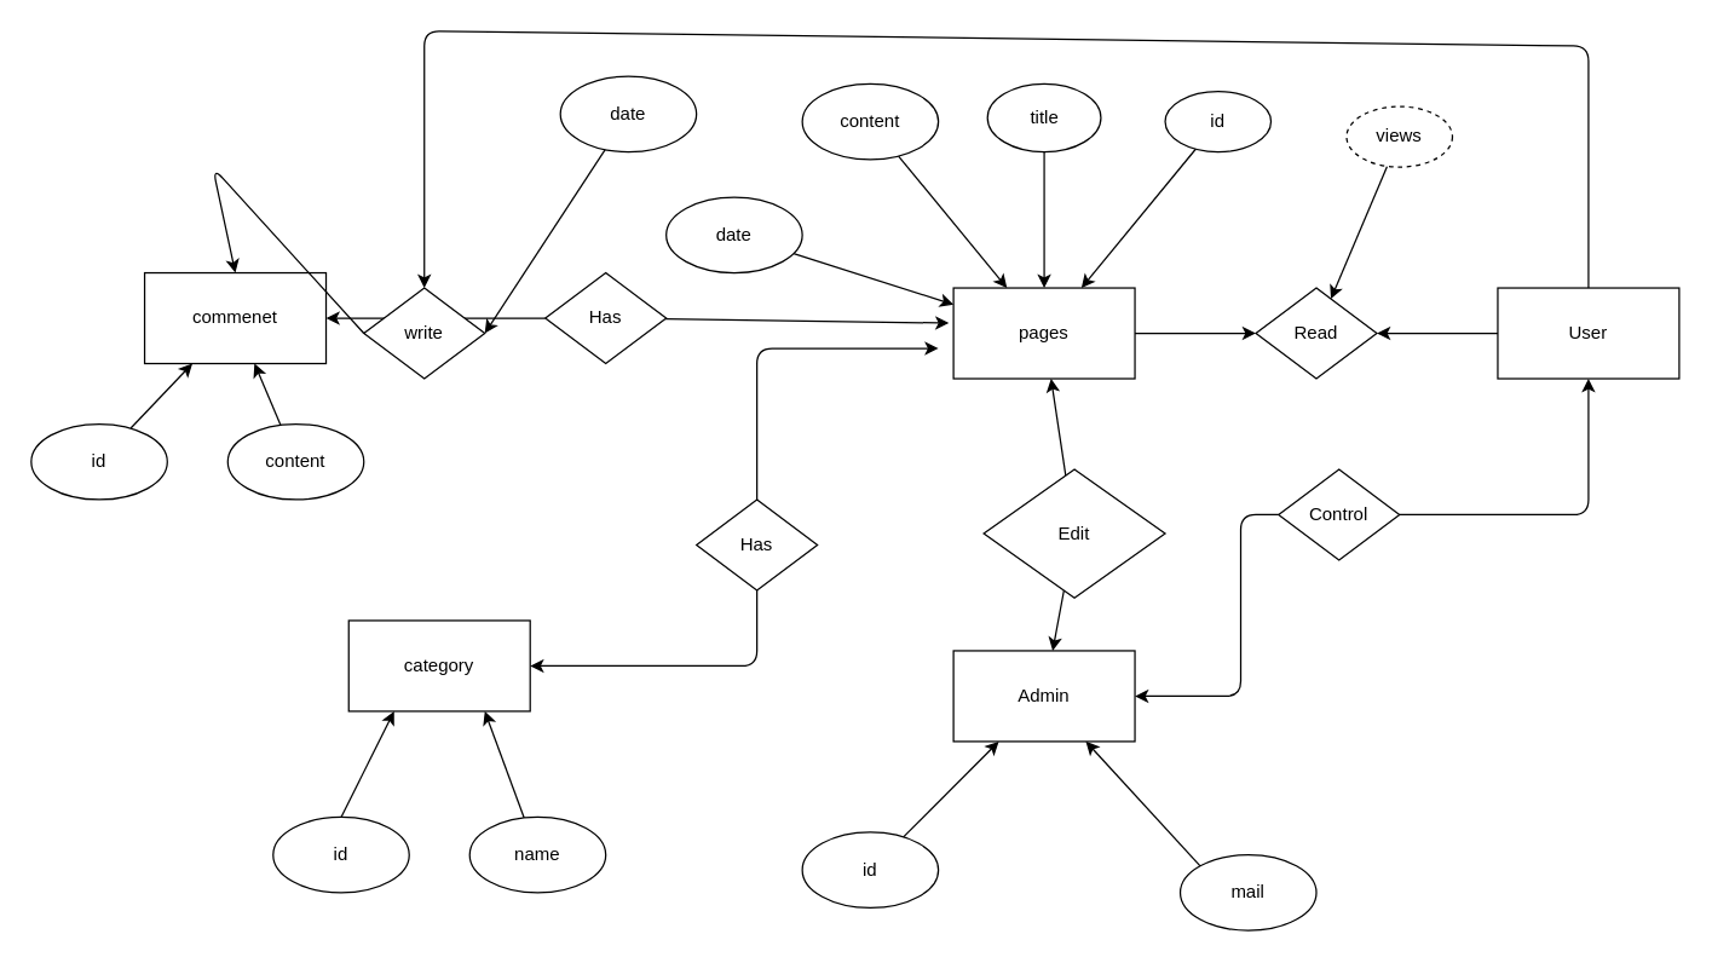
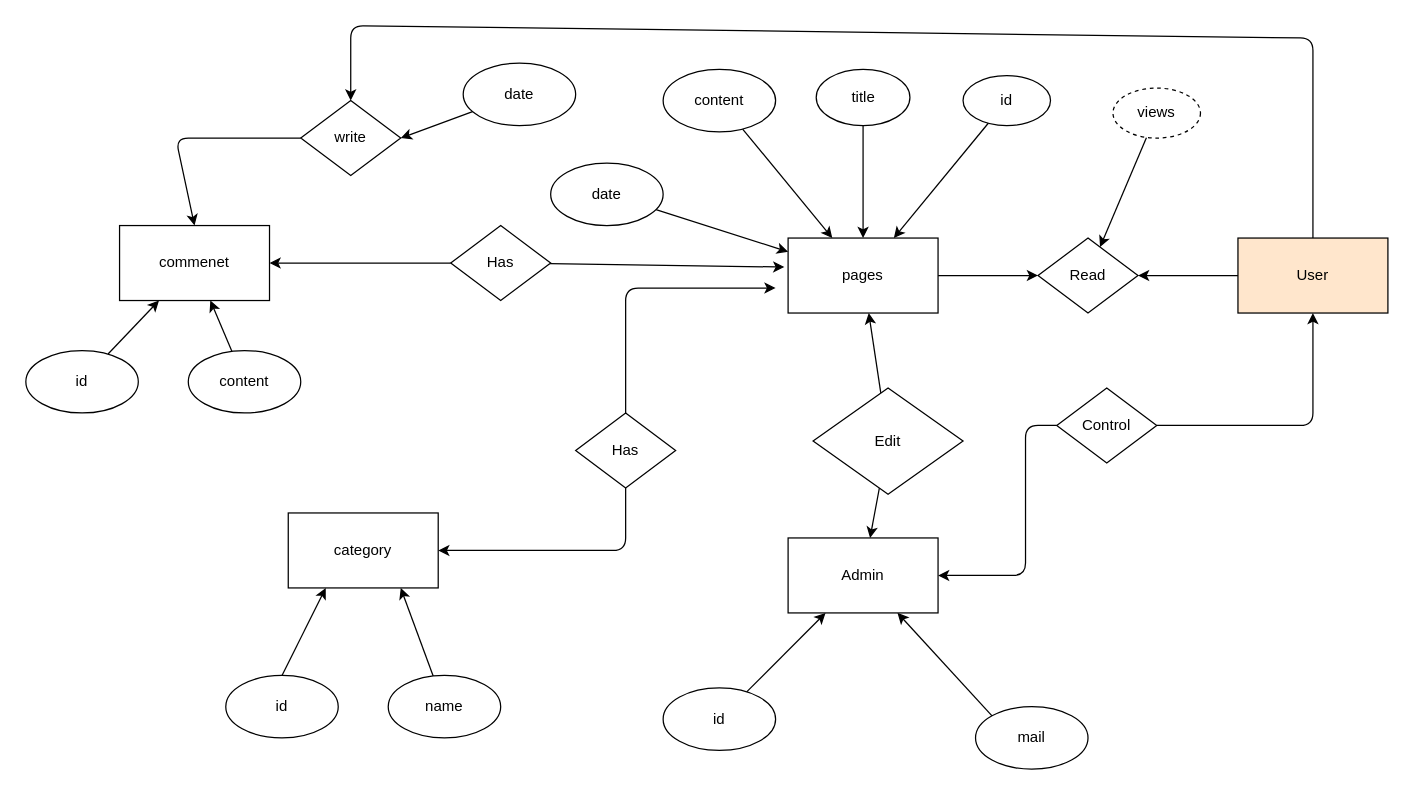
  <mxCell id="0" />
  <mxCell id="1" parent="0" />
  <mxCell id="2" style="edgeStyle=none;html=1;exitX=1;exitY=0.5;exitDx=0;exitDy=0;entryX=0;entryY=0.5;entryDx=0;entryDy=0;" parent="1" target="4" edge="1"><mxGeometry relative="1" as="geometry"><mxPoint x="750" y="220" as="sourcePoint" /></mxGeometry></mxCell>
  <mxCell id="3" style="edgeStyle=none;html=1;exitX=0;exitY=0.5;exitDx=0;exitDy=0;" parent="1" target="4" edge="1"><mxGeometry relative="1" as="geometry"><mxPoint x="990" y="220" as="sourcePoint" /></mxGeometry></mxCell>
  <mxCell id="4" value="Read" style="rhombus;whiteSpace=wrap;html=1;" parent="1" vertex="1"><mxGeometry x="830" y="190" width="80" height="60" as="geometry" /></mxCell>
  <mxCell id="5" value="" style="edgeStyle=none;html=1;" parent="1" source="6" target="7" edge="1"><mxGeometry relative="1" as="geometry" /></mxCell>
  <mxCell id="6" value="id" style="ellipse;whiteSpace=wrap;html=1;" parent="1" vertex="1"><mxGeometry x="770" y="60" width="70" height="40" as="geometry" /></mxCell>
  <mxCell id="7" value="pages" style="rounded=0;whiteSpace=wrap;html=1;" parent="1" vertex="1"><mxGeometry x="630" y="190" width="120" height="60" as="geometry" /></mxCell>
  <mxCell id="8" style="edgeStyle=none;html=1;exitX=0.5;exitY=0;exitDx=0;exitDy=0;entryX=0.5;entryY=0;entryDx=0;entryDy=0;" edge="1" parent="1" source="9" target="48"><mxGeometry relative="1" as="geometry"><mxPoint x="300" y="60" as="targetPoint" /><Array as="points"><mxPoint x="1050" y="30" /><mxPoint x="280" y="20" /></Array></mxGeometry></mxCell>
- <mxCell id="9" value="User" style="rounded=0;whiteSpace=wrap;html=1;" parent="1" vertex="1"><mxGeometry x="990" y="190" width="120" height="60" as="geometry" /></mxCell>
+ <mxCell id="9" value="User" style="rounded=0;whiteSpace=wrap;html=1;fillColor=#ffe6cc;" parent="1" vertex="1"><mxGeometry x="990" y="190" width="120" height="60" as="geometry" /></mxCell>
  <mxCell id="10" value="" style="edgeStyle=none;html=1;" parent="1" source="11" target="7" edge="1"><mxGeometry relative="1" as="geometry" /></mxCell>
  <mxCell id="11" value="title&lt;span style=&quot;color: rgba(0, 0, 0, 0); font-family: monospace; font-size: 0px; text-align: start;&quot;&gt;%3CmxGraphModel%3E%3Croot%3E%3CmxCell%20id%3D%220%22%2F%3E%3CmxCell%20id%3D%221%22%20parent%3D%220%22%2F%3E%3CmxCell%20id%3D%222%22%20value%3D%22id%22%20style%3D%22ellipse%3BwhiteSpace%3Dwrap%3Bhtml%3D1%3B%22%20vertex%3D%221%22%20parent%3D%221%22%3E%3CmxGeometry%20x%3D%22140%22%20y%3D%22190%22%20width%3D%2260%22%20height%3D%2230%22%20as%3D%22geometry%22%2F%3E%3C%2FmxCell%3E%3C%2Froot%3E%3C%2FmxGraphModel%3E&lt;/span&gt;" style="ellipse;whiteSpace=wrap;html=1;" parent="1" vertex="1"><mxGeometry x="652.5" y="55" width="75" height="45" as="geometry" /></mxCell>
  <mxCell id="12" value="" style="edgeStyle=none;html=1;" parent="1" source="13" target="7" edge="1"><mxGeometry relative="1" as="geometry" /></mxCell>
  <mxCell id="13" value="content" style="ellipse;whiteSpace=wrap;html=1;" parent="1" vertex="1"><mxGeometry x="530" y="55" width="90" height="50" as="geometry" /></mxCell>
  <mxCell id="14" value="" style="edgeStyle=none;html=1;" parent="1" source="15" target="4" edge="1"><mxGeometry relative="1" as="geometry" /></mxCell>
  <mxCell id="15" value="views" style="ellipse;whiteSpace=wrap;html=1;dashed=1;" parent="1" vertex="1"><mxGeometry x="890" width="70" height="40" as="geometry" y="70" /></mxCell>
  <mxCell id="16" value="" style="edgeStyle=none;html=1;" parent="1" source="17" target="7" edge="1"><mxGeometry relative="1" as="geometry" /></mxCell>
  <mxCell id="17" value="date" style="ellipse;whiteSpace=wrap;html=1;" parent="1" vertex="1"><mxGeometry x="440" y="130" width="90" height="50" as="geometry" /></mxCell>
  <mxCell id="18" value="Admin" style="rounded=0;whiteSpace=wrap;html=1;" parent="1" vertex="1"><mxGeometry x="630" y="430" width="120" height="60" as="geometry" /></mxCell>
  <mxCell id="19" value="" style="edgeStyle=none;html=1;" parent="1" source="21" target="7" edge="1"><mxGeometry relative="1" as="geometry" /></mxCell>
  <mxCell id="20" value="" style="edgeStyle=none;html=1;" parent="1" source="21" target="18" edge="1"><mxGeometry relative="1" as="geometry" /></mxCell>
  <mxCell id="21" value="Edit" style="rhombus;whiteSpace=wrap;html=1;" parent="1" vertex="1"><mxGeometry x="650" y="310" width="120" height="85" as="geometry" /></mxCell>
  <mxCell id="22" value="" style="edgeStyle=none;html=1;" parent="1" source="23" target="18" edge="1"><mxGeometry relative="1" as="geometry" /></mxCell>
  <mxCell id="23" value="id" style="ellipse;whiteSpace=wrap;html=1;" parent="1" vertex="1"><mxGeometry x="530" y="550" width="90" height="50" as="geometry" /></mxCell>
  <mxCell id="24" style="edgeStyle=none;html=1;exitX=0;exitY=0;exitDx=0;exitDy=0;" parent="1" source="25" target="18" edge="1"><mxGeometry relative="1" as="geometry" /></mxCell>
  <mxCell id="25" value="mail" style="ellipse;whiteSpace=wrap;html=1;" parent="1" vertex="1"><mxGeometry x="780" y="565" width="90" height="50" as="geometry" /></mxCell>
  <mxCell id="26" style="edgeStyle=none;html=1;entryX=1;entryY=0.5;entryDx=0;entryDy=0;exitX=0;exitY=0.5;exitDx=0;exitDy=0;" parent="1" source="28" target="18" edge="1"><mxGeometry relative="1" as="geometry"><mxPoint x="840" y="360" as="sourcePoint" /><Array as="points"><mxPoint x="820" y="340" /><mxPoint x="820" y="460" /></Array></mxGeometry></mxCell>
  <mxCell id="27" style="edgeStyle=none;html=1;exitX=1;exitY=0.5;exitDx=0;exitDy=0;entryX=0.5;entryY=1;entryDx=0;entryDy=0;" parent="1" source="28" target="9" edge="1"><mxGeometry relative="1" as="geometry"><Array as="points"><mxPoint x="1050" y="340" /></Array></mxGeometry></mxCell>
  <mxCell id="28" value="Control" style="rhombus;whiteSpace=wrap;html=1;" parent="1" vertex="1"><mxGeometry x="845" y="310" width="80" height="60" as="geometry" /></mxCell>
  <mxCell id="29" value="category" style="rounded=0;whiteSpace=wrap;html=1;" parent="1" vertex="1"><mxGeometry x="230" y="410" width="120" height="60" as="geometry" /></mxCell>
  <mxCell id="30" value="" style="edgeStyle=none;html=1;entryX=0.75;entryY=1;entryDx=0;entryDy=0;" parent="1" source="31" target="29" edge="1"><mxGeometry relative="1" as="geometry" /></mxCell>
  <mxCell id="31" value="name&lt;span style=&quot;color: rgba(0, 0, 0, 0); font-family: monospace; font-size: 0px; text-align: start;&quot;&gt;%3CmxGraphModel%3E%3Croot%3E%3CmxCell%20id%3D%220%22%2F%3E%3CmxCell%20id%3D%221%22%20parent%3D%220%22%2F%3E%3CmxCell%20id%3D%222%22%20value%3D%22category%22%20style%3D%22ellipse%3BwhiteSpace%3Dwrap%3Bhtml%3D1%3B%22%20vertex%3D%221%22%20parent%3D%221%22%3E%3CmxGeometry%20x%3D%2260%22%20y%3D%22220%22%20width%3D%2290%22%20height%3D%2250%22%20as%3D%22geometry%22%2F%3E%3C%2FmxCell%3E%3C%2Froot%3E%3C%2FmxGraphModel%3E&lt;/span&gt;" style="ellipse;whiteSpace=wrap;html=1;" parent="1" vertex="1"><mxGeometry x="310" y="540" width="90" height="50" as="geometry" /></mxCell>
  <mxCell id="32" style="edgeStyle=none;html=1;exitX=0.5;exitY=0;exitDx=0;exitDy=0;entryX=0.25;entryY=1;entryDx=0;entryDy=0;" parent="1" source="33" target="29" edge="1"><mxGeometry relative="1" as="geometry" /></mxCell>
  <mxCell id="33" value="id" style="ellipse;whiteSpace=wrap;html=1;" parent="1" vertex="1"><mxGeometry x="180" y="540" width="90" height="50" as="geometry" /></mxCell>
  <mxCell id="34" style="edgeStyle=none;html=1;exitX=0.5;exitY=0;exitDx=0;exitDy=0;" parent="1" source="36" edge="1"><mxGeometry relative="1" as="geometry"><Array as="points"><mxPoint x="500" y="230" /></Array><mxPoint x="620" y="230" as="targetPoint" /></mxGeometry></mxCell>
  <mxCell id="35" style="edgeStyle=none;html=1;exitX=0.5;exitY=1;exitDx=0;exitDy=0;entryX=1;entryY=0.5;entryDx=0;entryDy=0;" parent="1" source="36" target="29" edge="1"><mxGeometry relative="1" as="geometry"><Array as="points"><mxPoint x="500" y="440" /></Array></mxGeometry></mxCell>
  <mxCell id="36" value="Has" style="rhombus;whiteSpace=wrap;html=1;" parent="1" vertex="1"><mxGeometry x="460" y="330" width="80" height="60" as="geometry" /></mxCell>
  <mxCell id="37" value="commenet" style="rounded=0;whiteSpace=wrap;html=1;" vertex="1" parent="1"><mxGeometry x="95" y="180" width="120" height="60" as="geometry" /></mxCell>
  <mxCell id="38" value="" style="edgeStyle=none;html=1;" edge="1" parent="1" source="39" target="37"><mxGeometry relative="1" as="geometry" /></mxCell>
  <mxCell id="39" value="id" style="ellipse;whiteSpace=wrap;html=1;" vertex="1" parent="1"><mxGeometry x="20" y="280" width="90" height="50" as="geometry" /></mxCell>
  <mxCell id="40" value="" style="edgeStyle=none;html=1;" edge="1" parent="1" source="41" target="37"><mxGeometry relative="1" as="geometry" /></mxCell>
  <mxCell id="41" value="content" style="ellipse;whiteSpace=wrap;html=1;" vertex="1" parent="1"><mxGeometry x="150" y="280" width="90" height="50" as="geometry" /></mxCell>
  <mxCell id="42" value="" style="edgeStyle=none;html=1;entryX=1;entryY=0.5;entryDx=0;entryDy=0;" edge="1" parent="1" source="43" target="48"><mxGeometry relative="1" as="geometry" /></mxCell>
  <mxCell id="43" value="date" style="ellipse;whiteSpace=wrap;html=1;" vertex="1" parent="1"><mxGeometry x="370" y="50" width="90" height="50" as="geometry" /></mxCell>
  <mxCell id="44" value="" style="edgeStyle=none;html=1;" edge="1" parent="1" source="46" target="37"><mxGeometry relative="1" as="geometry" /></mxCell>
  <mxCell id="45" value="" style="edgeStyle=none;html=1;entryX=-0.025;entryY=0.387;entryDx=0;entryDy=0;entryPerimeter=0;" edge="1" parent="1" source="46" target="7"><mxGeometry relative="1" as="geometry" /></mxCell>
  <mxCell id="46" value="Has" style="rhombus;whiteSpace=wrap;html=1;" vertex="1" parent="1"><mxGeometry x="360" y="180" width="80" height="60" as="geometry" /></mxCell>
  <mxCell id="47" style="edgeStyle=none;html=1;exitX=0;exitY=0.5;exitDx=0;exitDy=0;entryX=0.5;entryY=0;entryDx=0;entryDy=0;" edge="1" parent="1" source="48" target="37"><mxGeometry relative="1" as="geometry"><Array as="points"><mxPoint x="140" y="110" /></Array></mxGeometry></mxCell>
- <mxCell id="48" value="write" style="rhombus;whiteSpace=wrap;html=1;" vertex="1" parent="1"><mxGeometry x="240" y="190" width="80" height="60" as="geometry" /></mxCell>
+ <mxCell id="48" value="write" style="rhombus;whiteSpace=wrap;html=1;" vertex="1" parent="1"><mxGeometry x="240" y="80" width="80" height="60" as="geometry" /></mxCell>
